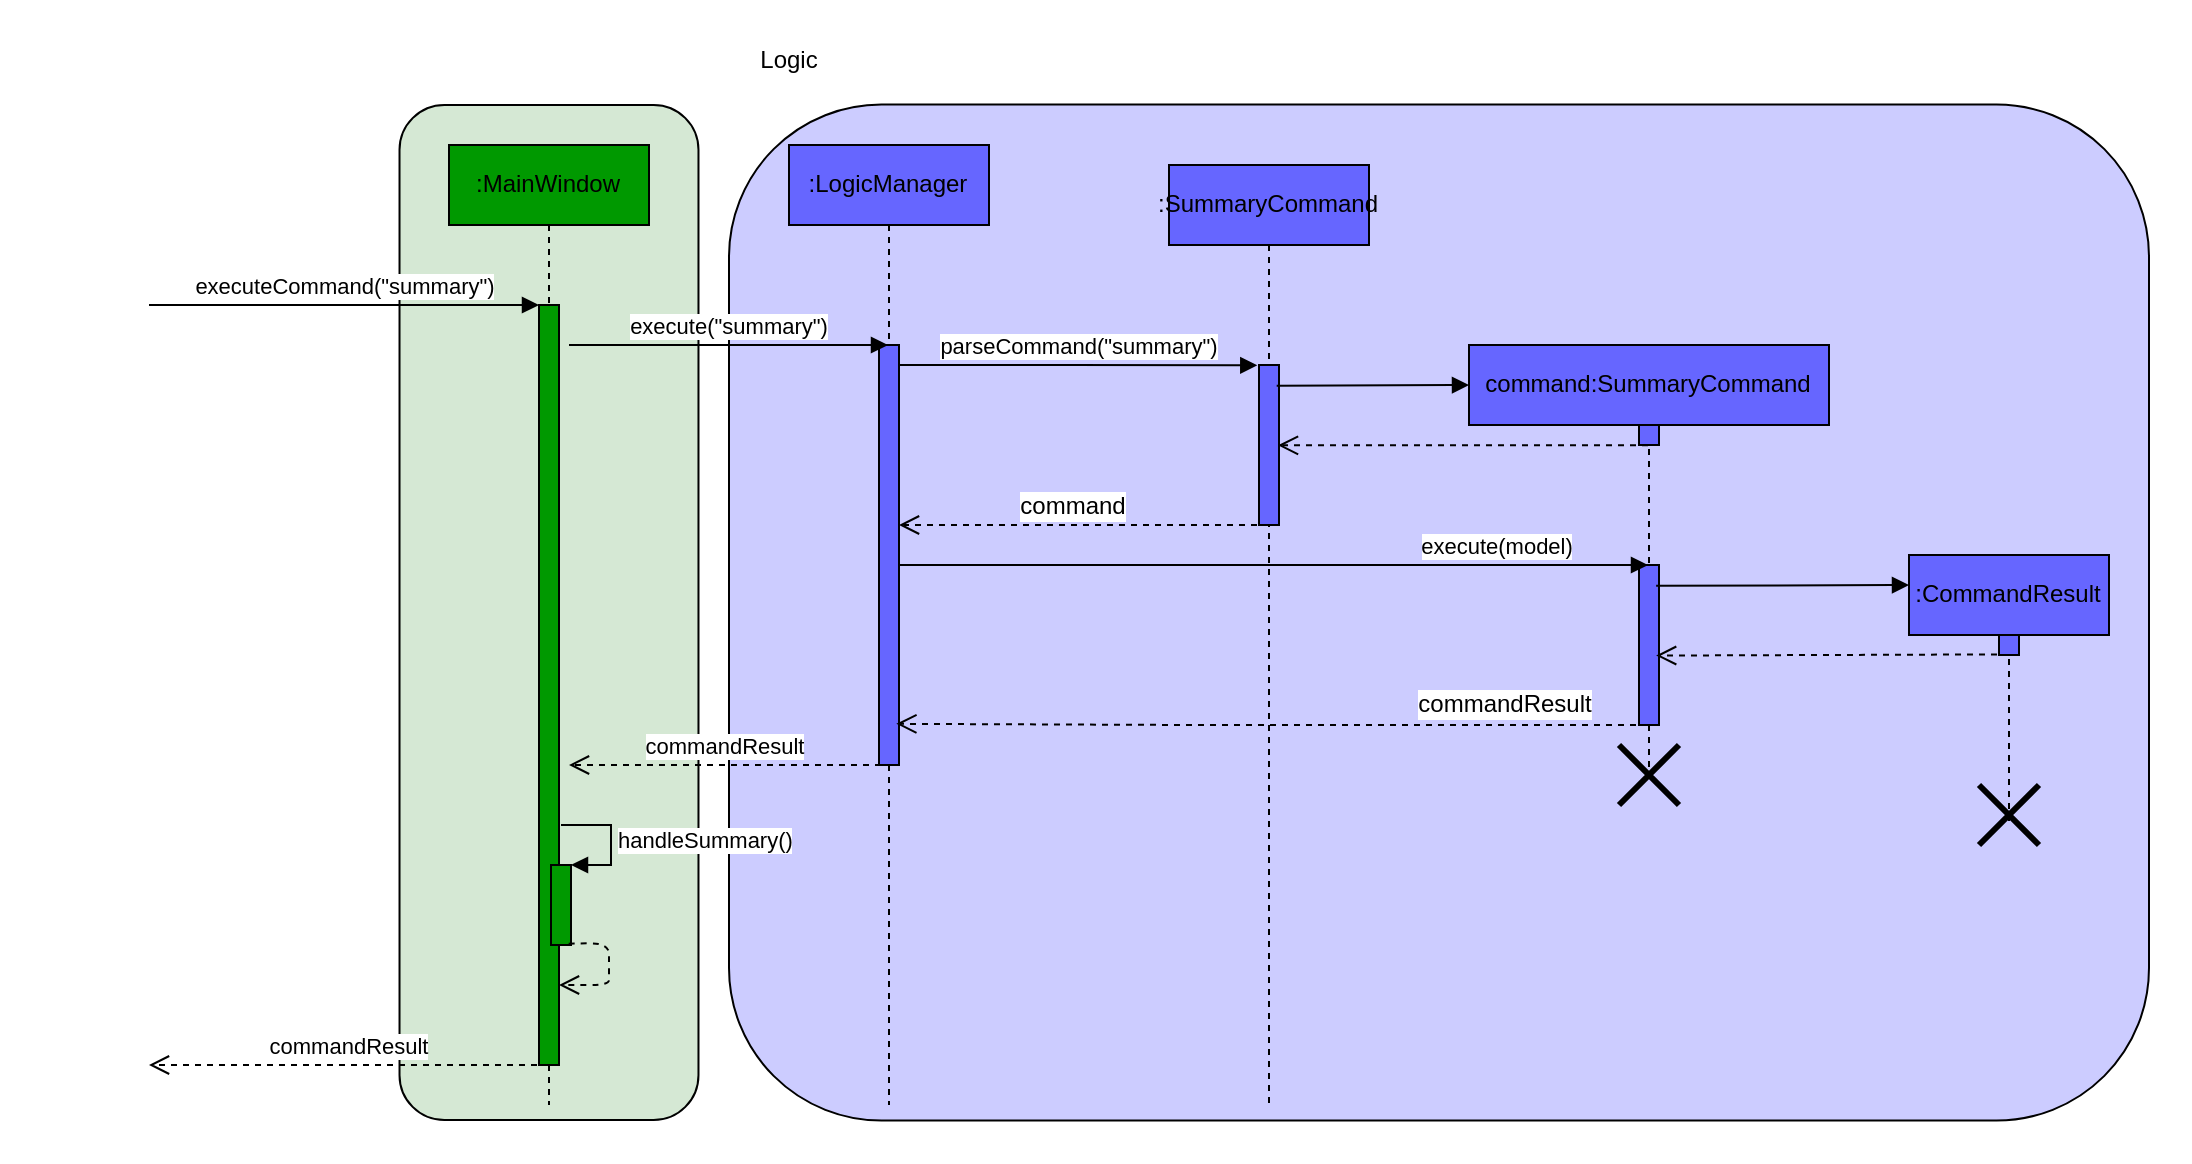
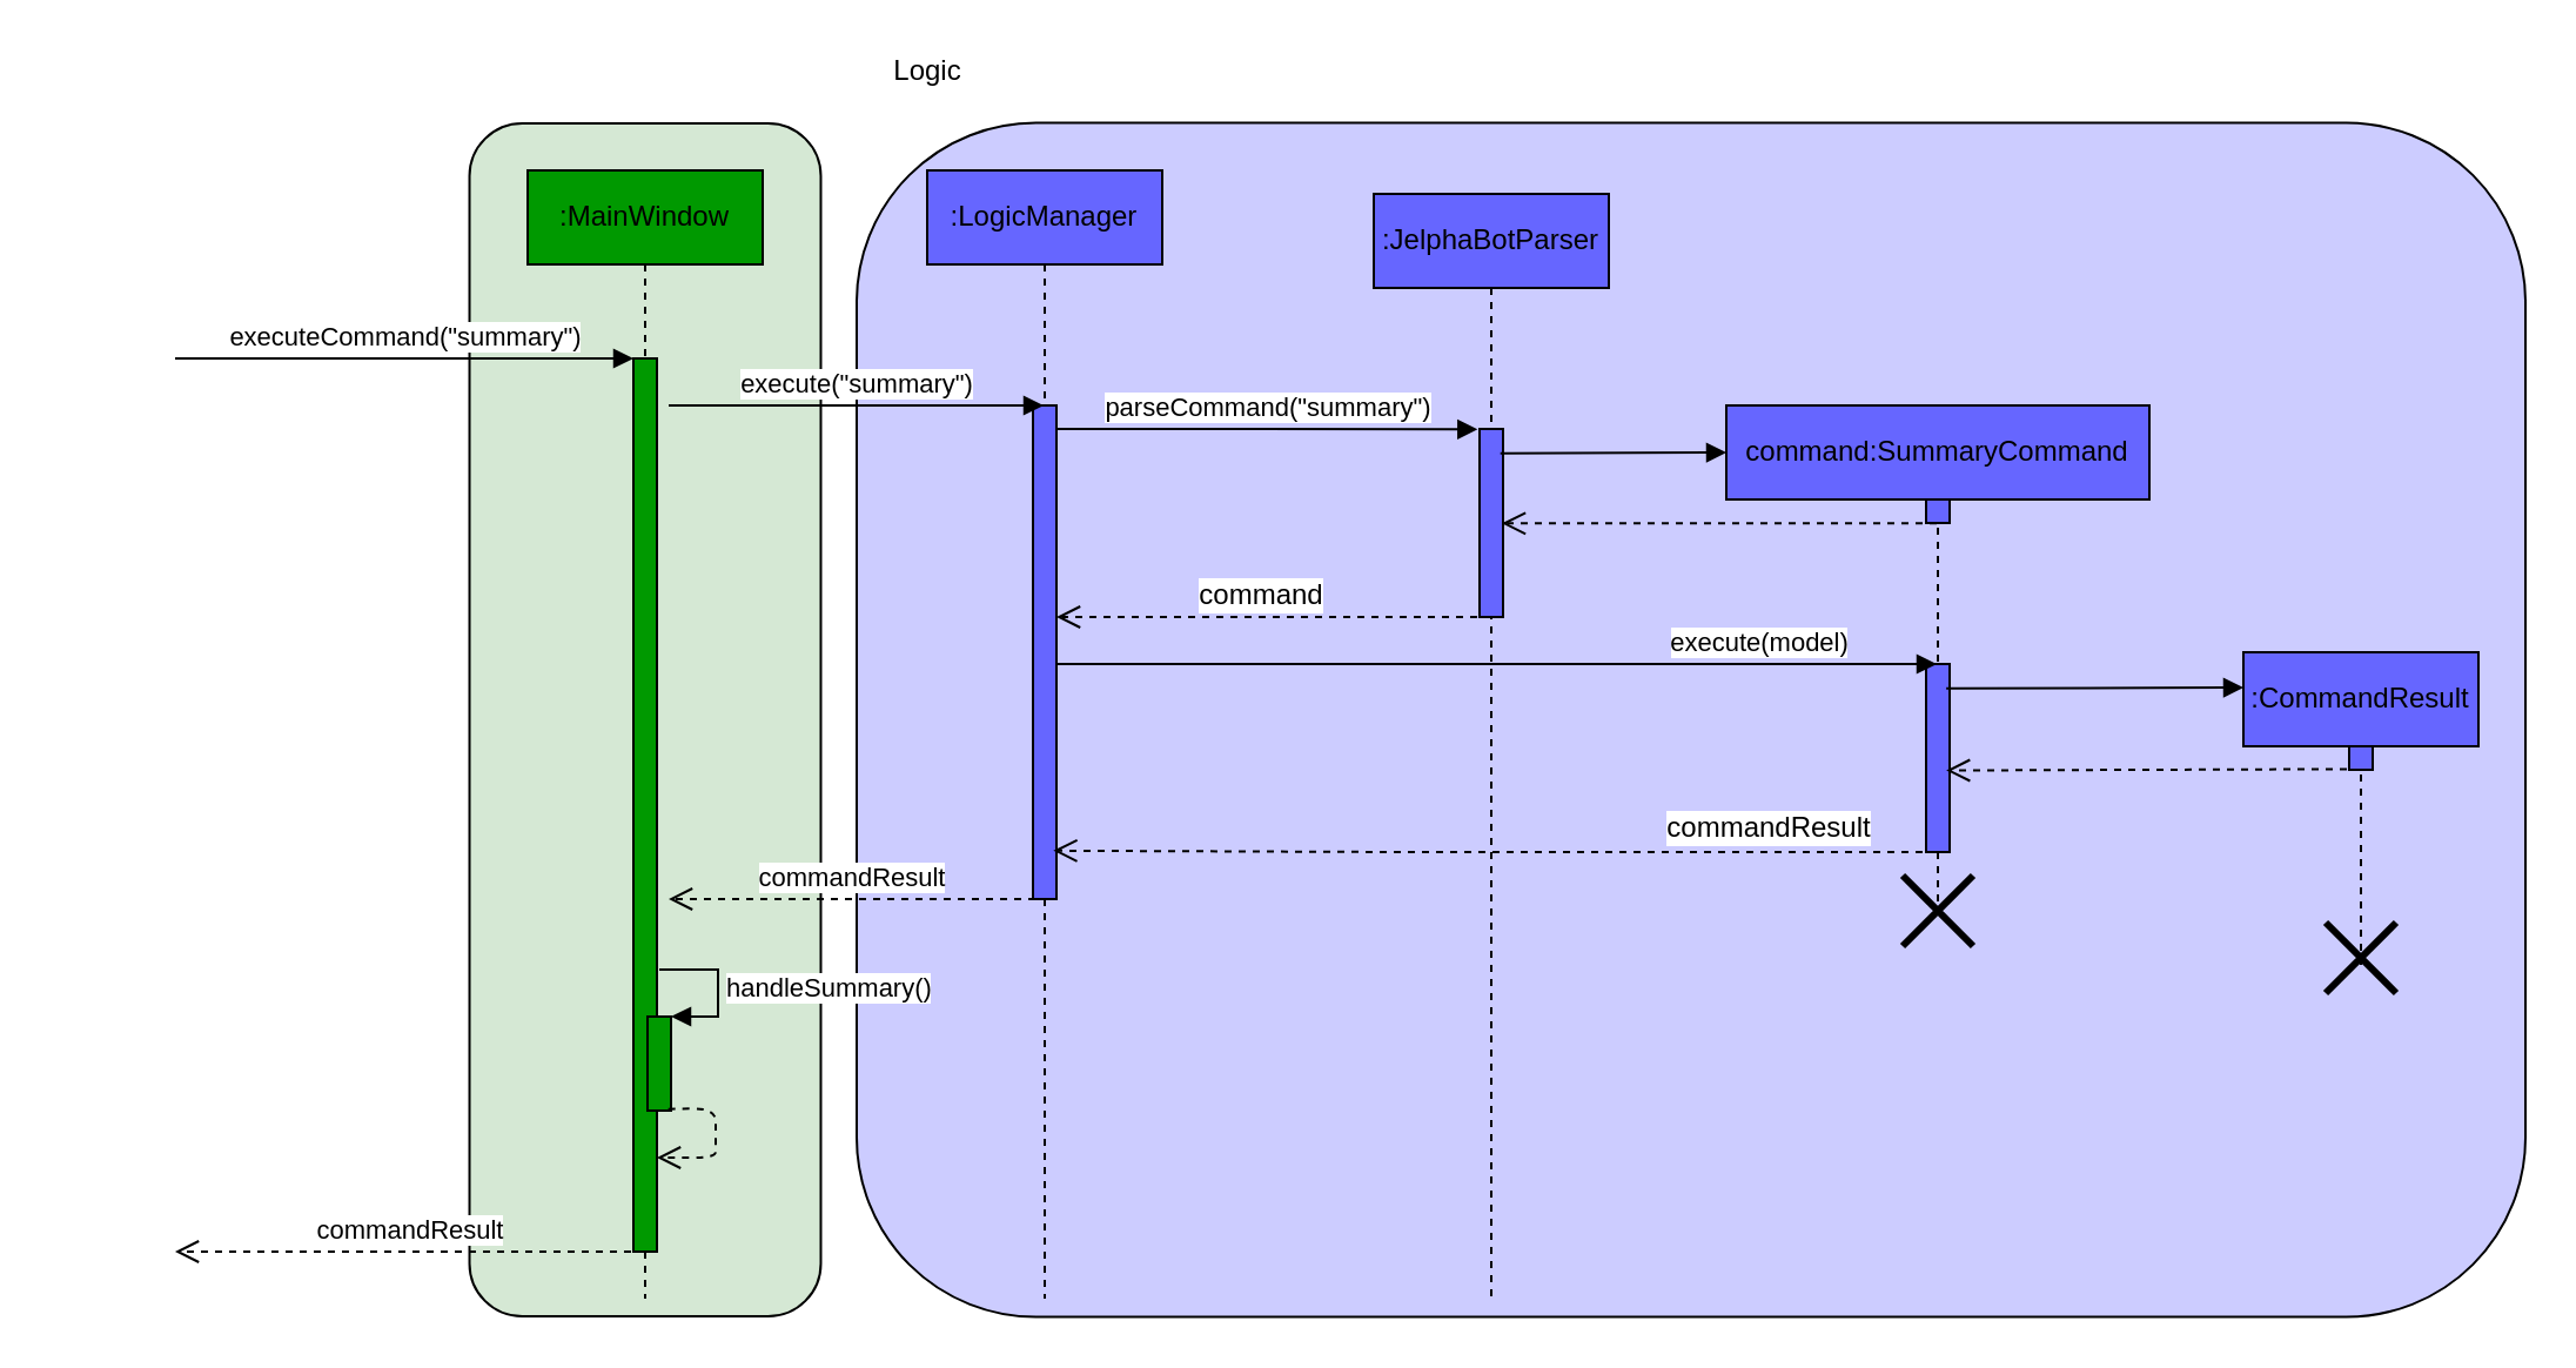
  <mxCell id="0" />
  <mxCell id="1" parent="0" />
  <mxCell id="2" value="" style="rounded=1;whiteSpace=wrap;html=1;shadow=0;fillColor=#CCCCFF;" parent="1" vertex="1"><mxGeometry x="364" y="51.76" width="710" height="508" as="geometry" /></mxCell>
  <mxCell id="3" value="" style="rounded=1;whiteSpace=wrap;html=1;shadow=0;rotation=-90;fillColor=#D5E8D4;" parent="1" vertex="1"><mxGeometry x="20.25" y="231.02" width="507.5" height="149.48" as="geometry" /></mxCell>
  <mxCell id="4" value=":MainWindow" style="shape=umlLifeline;perimeter=lifelinePerimeter;whiteSpace=wrap;html=1;container=1;collapsible=0;recursiveResize=0;outlineConnect=0;shadow=0;fillColor=#009900;" parent="1" vertex="1"><mxGeometry x="224" y="72" width="100" height="480" as="geometry" /></mxCell>
  <mxCell id="5" value="" style="html=1;points=[];perimeter=orthogonalPerimeter;shadow=0;fillColor=#009900;" parent="1" vertex="1"><mxGeometry x="269" y="152" width="10" height="380" as="geometry" /></mxCell>
  <mxCell id="6" value="executeCommand(&quot;summary&quot;)" style="html=1;verticalAlign=bottom;endArrow=block;fillColor=#4D9900;" parent="1" edge="1"><mxGeometry width="80" relative="1" as="geometry"><mxPoint x="74" y="152" as="sourcePoint" /><mxPoint x="269" y="152" as="targetPoint" /></mxGeometry></mxCell>
  <mxCell id="7" value="" style="html=1;points=[];perimeter=orthogonalPerimeter;shadow=0;fillColor=#009900;" parent="1" vertex="1"><mxGeometry x="275" y="432" width="10" height="40" as="geometry" /></mxCell>
  <mxCell id="8" value="handleSummary()" style="edgeStyle=orthogonalEdgeStyle;html=1;align=left;spacingLeft=2;endArrow=block;rounded=0;entryX=1;entryY=0;fillColor=#4D9900;" parent="1" target="7" edge="1"><mxGeometry relative="1" as="geometry"><mxPoint x="280" y="412" as="sourcePoint" /><Array as="points"><mxPoint x="305" y="412" /><mxPoint x="305" y="432" /></Array></mxGeometry></mxCell>
  <mxCell id="9" value="" style="html=1;verticalAlign=bottom;endArrow=open;dashed=1;endSize=8;fillColor=#4D9900;exitX=0.883;exitY=0.983;exitDx=0;exitDy=0;exitPerimeter=0;" parent="1" source="7" edge="1"><mxGeometry x="-0.3" y="-20" relative="1" as="geometry"><mxPoint x="359" y="492" as="sourcePoint" /><mxPoint x="279" y="492" as="targetPoint" /><Array as="points"><mxPoint x="304" y="471" /><mxPoint x="304" y="482" /><mxPoint x="304" y="492" /><mxPoint x="304" y="492" /></Array><mxPoint x="40" as="offset" /></mxGeometry></mxCell>
  <mxCell id="10" value=":LogicManager" style="shape=umlLifeline;perimeter=lifelinePerimeter;whiteSpace=wrap;html=1;container=1;collapsible=0;recursiveResize=0;outlineConnect=0;shadow=0;fillColor=#6666FF;" parent="1" vertex="1"><mxGeometry x="394" y="72" width="100" height="480" as="geometry" /></mxCell>
  <mxCell id="11" value="" style="html=1;points=[];perimeter=orthogonalPerimeter;shadow=0;fillColor=#6666FF;" parent="10" vertex="1"><mxGeometry x="45" y="100" width="10" height="210" as="geometry" /></mxCell>
  <mxCell id="12" value="execute(&quot;summary&quot;)" style="html=1;verticalAlign=bottom;endArrow=block;fillColor=#4D9900;" parent="1" target="10" edge="1"><mxGeometry width="80" relative="1" as="geometry"><mxPoint x="284" y="172" as="sourcePoint" /><mxPoint x="364" y="172" as="targetPoint" /></mxGeometry></mxCell>
- <mxCell id="13" value=":SummaryCommand" style="shape=umlLifeline;perimeter=lifelinePerimeter;whiteSpace=wrap;html=1;container=1;collapsible=0;recursiveResize=0;outlineConnect=0;shadow=0;fillColor=#6666FF;" parent="1" vertex="1"><mxGeometry x="584" y="82" width="100" height="470" as="geometry" /></mxCell>
+ <mxCell id="13" value=":JelphaBotParser" style="shape=umlLifeline;perimeter=lifelinePerimeter;whiteSpace=wrap;html=1;container=1;collapsible=0;recursiveResize=0;outlineConnect=0;shadow=0;fillColor=#6666FF;" parent="1" vertex="1"><mxGeometry x="584" y="82" width="100" height="470" as="geometry" /></mxCell>
  <mxCell id="14" value="" style="html=1;points=[];perimeter=orthogonalPerimeter;shadow=0;fillColor=#6666FF;" parent="13" vertex="1"><mxGeometry x="45" y="100" width="10" height="80" as="geometry" /></mxCell>
  <mxCell id="15" value="" style="html=1;verticalAlign=bottom;endArrow=block;fillColor=#4D9900;exitX=0.886;exitY=0.13;exitDx=0;exitDy=0;exitPerimeter=0;" parent="13" source="14" edge="1"><mxGeometry width="80" relative="1" as="geometry"><mxPoint x="60" y="110" as="sourcePoint" /><mxPoint x="150" y="110" as="targetPoint" /></mxGeometry></mxCell>
  <mxCell id="16" value="command:SummaryCommand" style="shape=umlLifeline;perimeter=lifelinePerimeter;whiteSpace=wrap;html=1;container=1;collapsible=0;recursiveResize=0;outlineConnect=0;shadow=0;fillColor=#6666FF;" parent="1" vertex="1"><mxGeometry x="734" y="172" width="180" height="220" as="geometry" /></mxCell>
  <mxCell id="17" value="" style="html=1;points=[];perimeter=orthogonalPerimeter;shadow=0;fillColor=#6666FF;" parent="16" vertex="1"><mxGeometry x="85" y="40" width="10" height="10" as="geometry" /></mxCell>
  <mxCell id="18" value="" style="html=1;points=[];perimeter=orthogonalPerimeter;shadow=0;fillColor=#6666FF;" parent="16" vertex="1"><mxGeometry x="85" y="110" width="10" height="80" as="geometry" /></mxCell>
  <mxCell id="19" value="" style="html=1;verticalAlign=bottom;endArrow=open;dashed=1;endSize=8;fillColor=#4D9900;entryX=0.948;entryY=0.502;entryDx=0;entryDy=0;entryPerimeter=0;" parent="1" source="16" target="14" edge="1"><mxGeometry relative="1" as="geometry"><mxPoint x="794" y="222" as="sourcePoint" /><mxPoint x="644" y="222" as="targetPoint" /></mxGeometry></mxCell>
  <mxCell id="20" value="" style="html=1;verticalAlign=bottom;endArrow=open;dashed=1;endSize=8;fillColor=#4D9900;" parent="1" target="11" edge="1"><mxGeometry relative="1" as="geometry"><mxPoint x="634" y="262" as="sourcePoint" /><mxPoint x="554" y="262" as="targetPoint" /></mxGeometry></mxCell>
  <mxCell id="21" value="command" style="text;html=1;align=center;verticalAlign=middle;resizable=0;points=[];labelBackgroundColor=#ffffff;" parent="20" vertex="1" connectable="0"><mxGeometry x="0.069" y="-1" relative="1" as="geometry"><mxPoint y="-9" as="offset" /></mxGeometry></mxCell>
  <mxCell id="22" value="execute(model)" style="html=1;verticalAlign=bottom;endArrow=block;fillColor=#4D9900;" parent="1" source="11" target="16" edge="1"><mxGeometry x="0.597" width="80" relative="1" as="geometry"><mxPoint x="454" y="292" as="sourcePoint" /><mxPoint x="534" y="292" as="targetPoint" /><Array as="points"><mxPoint x="624" y="282" /></Array><mxPoint as="offset" /></mxGeometry></mxCell>
  <mxCell id="23" value="" style="html=1;verticalAlign=bottom;endArrow=open;dashed=1;endSize=8;fillColor=#4D9900;entryX=0.867;entryY=0.902;entryDx=0;entryDy=0;entryPerimeter=0;" parent="1" source="16" target="11" edge="1"><mxGeometry x="0.208" y="-160" relative="1" as="geometry"><mxPoint x="634" y="362" as="sourcePoint" /><mxPoint x="454" y="361" as="targetPoint" /><Array as="points"><mxPoint x="594" y="362" /></Array><mxPoint x="160" y="160" as="offset" /></mxGeometry></mxCell>
  <mxCell id="24" value="commandResult" style="text;html=1;align=center;verticalAlign=middle;resizable=0;points=[];labelBackgroundColor=#ffffff;" parent="23" vertex="1" connectable="0"><mxGeometry x="0.224" y="-158" relative="1" as="geometry"><mxPoint x="157" y="148" as="offset" /></mxGeometry></mxCell>
  <mxCell id="25" value=":CommandResult" style="shape=umlLifeline;perimeter=lifelinePerimeter;whiteSpace=wrap;html=1;container=1;collapsible=0;recursiveResize=0;outlineConnect=0;shadow=0;fillColor=#6666FF;" parent="1" vertex="1"><mxGeometry x="954" y="277" width="100" height="135" as="geometry" /></mxCell>
  <mxCell id="26" value="" style="html=1;points=[];perimeter=orthogonalPerimeter;shadow=0;fillColor=#6666FF;" parent="25" vertex="1"><mxGeometry x="45" y="40" width="10" height="10" as="geometry" /></mxCell>
  <mxCell id="27" value="" style="shape=umlDestroy;whiteSpace=wrap;html=1;strokeWidth=3;" vertex="1" parent="25"><mxGeometry x="35" y="115" width="30" height="30" as="geometry" /></mxCell>
  <mxCell id="28" value="" style="html=1;verticalAlign=bottom;endArrow=block;fillColor=#4D9900;exitX=0.857;exitY=0.13;exitDx=0;exitDy=0;exitPerimeter=0;" parent="1" source="18" edge="1"><mxGeometry width="80" relative="1" as="geometry"><mxPoint x="834" y="292" as="sourcePoint" /><mxPoint x="954" y="292" as="targetPoint" /></mxGeometry></mxCell>
  <mxCell id="29" value="" style="html=1;verticalAlign=bottom;endArrow=open;dashed=1;endSize=8;fillColor=#4D9900;entryX=0.857;entryY=0.566;entryDx=0;entryDy=0;entryPerimeter=0;" parent="1" target="18" edge="1"><mxGeometry relative="1" as="geometry"><mxPoint x="998" y="326.71" as="sourcePoint" /><mxPoint x="834" y="327" as="targetPoint" /></mxGeometry></mxCell>
  <mxCell id="30" value="commandResult" style="html=1;verticalAlign=bottom;endArrow=open;dashed=1;endSize=8;fillColor=#4D9900;" parent="1" edge="1"><mxGeometry relative="1" as="geometry"><mxPoint x="440" y="382" as="sourcePoint" /><mxPoint x="284" y="382" as="targetPoint" /></mxGeometry></mxCell>
  <mxCell id="31" value="commandResult" style="html=1;verticalAlign=bottom;endArrow=open;dashed=1;endSize=8;fillColor=#4D9900;" parent="1" edge="1"><mxGeometry relative="1" as="geometry"><mxPoint x="274" y="532" as="sourcePoint" /><mxPoint x="74" y="532" as="targetPoint" /></mxGeometry></mxCell>
  <mxCell id="32" value="parseCommand(&quot;summary&quot;)" style="html=1;verticalAlign=bottom;endArrow=block;fillColor=#4D9900;entryX=-0.086;entryY=0.002;entryDx=0;entryDy=0;entryPerimeter=0;" parent="1" source="11" target="14" edge="1"><mxGeometry width="80" relative="1" as="geometry"><mxPoint x="449" y="182" as="sourcePoint" /><mxPoint x="634" y="182" as="targetPoint" /><Array as="points"><mxPoint x="524" y="182" /></Array></mxGeometry></mxCell>
  <mxCell id="33" value="Logic" style="text;html=1;align=center;verticalAlign=middle;resizable=0;points=[];autosize=1;" parent="1" vertex="1"><mxGeometry x="374" y="20" width="40" height="20" as="geometry" /></mxCell>
  <mxCell id="34" value="" style="shape=umlDestroy;whiteSpace=wrap;html=1;strokeWidth=3;" vertex="1" parent="1"><mxGeometry x="809" y="372" width="30" height="30" as="geometry" /></mxCell>
